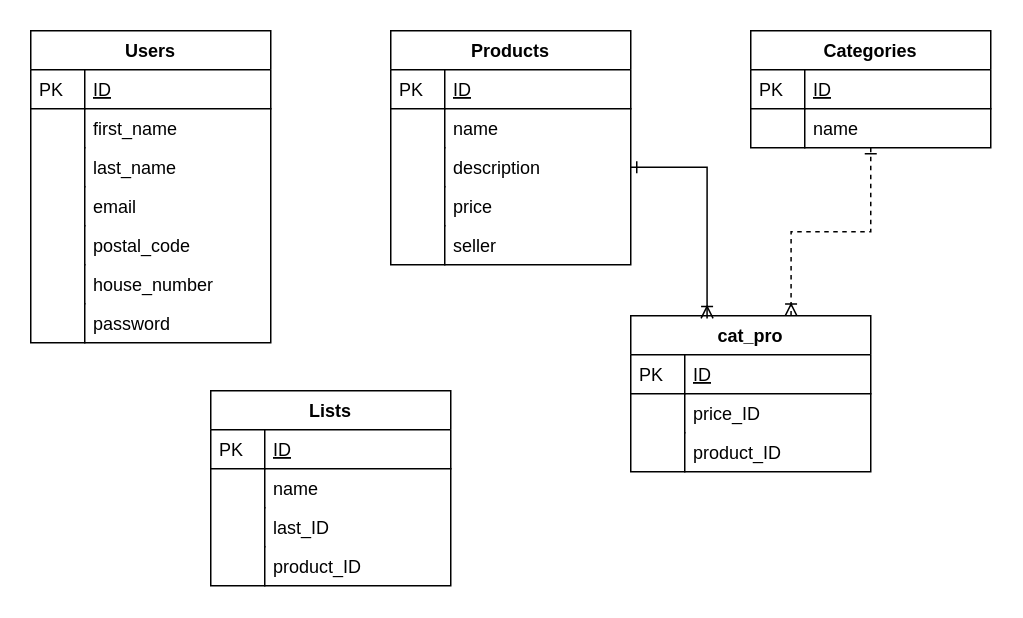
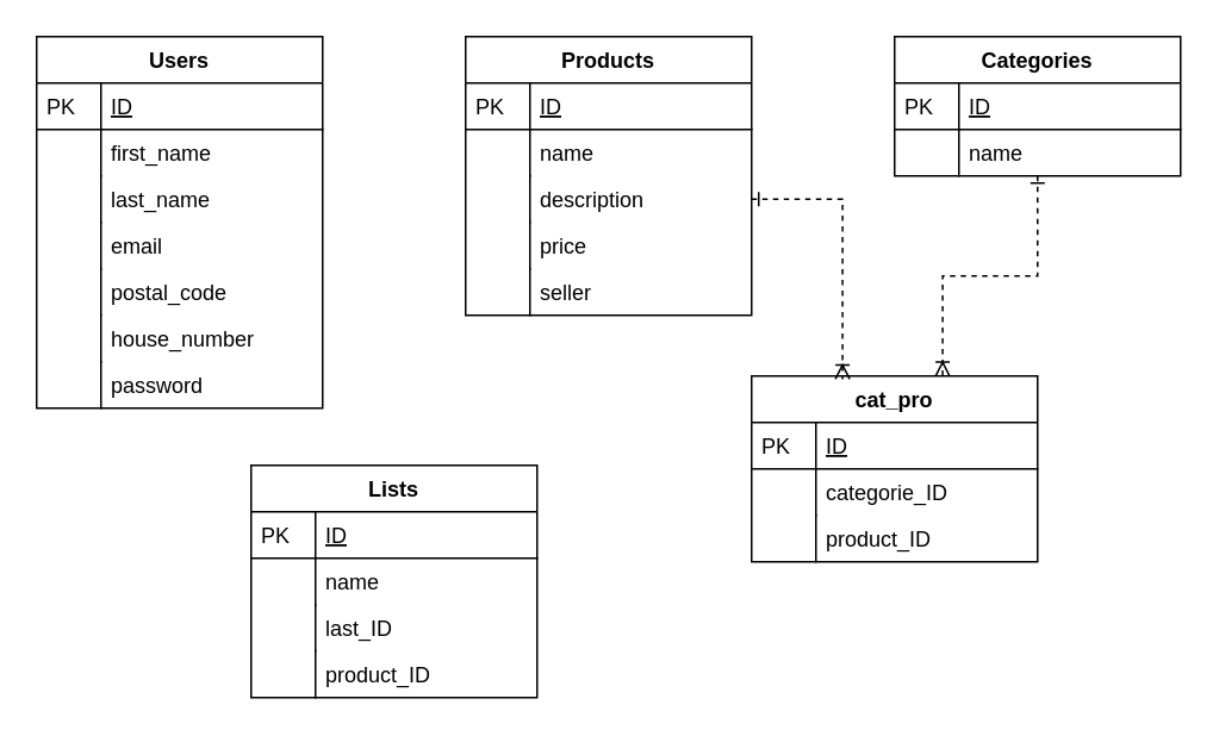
  <mxCell id="0" />
  <mxCell id="1" parent="0" />
  <mxCell id="2" value="Users" style="swimlane;fontStyle=1;childLayout=stackLayout;horizontal=1;startSize=26;horizontalStack=0;resizeParent=1;resizeLast=0;collapsible=1;marginBottom=0;rounded=0;shadow=0;strokeWidth=1;" parent="1" vertex="1"><mxGeometry x="20" y="20" width="160" height="208" as="geometry"><mxRectangle x="20" y="80" width="160" height="26" as="alternateBounds" /></mxGeometry></mxCell>
  <mxCell id="3" value="ID" style="shape=partialRectangle;top=0;left=0;right=0;bottom=1;align=left;verticalAlign=top;fillColor=none;spacingLeft=40;spacingRight=4;overflow=hidden;rotatable=0;points=[[0,0.5],[1,0.5]];portConstraint=eastwest;dropTarget=0;rounded=0;shadow=0;strokeWidth=1;fontStyle=4" parent="2" vertex="1"><mxGeometry y="26" width="160" height="26" as="geometry" /></mxCell>
  <mxCell id="4" value="PK" style="shape=partialRectangle;top=0;left=0;bottom=0;fillColor=none;align=left;verticalAlign=top;spacingLeft=4;spacingRight=4;overflow=hidden;rotatable=0;points=[];portConstraint=eastwest;part=1;" parent="3" vertex="1" connectable="0"><mxGeometry width="36" height="26" as="geometry" /></mxCell>
  <mxCell id="5" value="first_name" style="shape=partialRectangle;top=0;left=0;right=0;bottom=0;align=left;verticalAlign=top;fillColor=none;spacingLeft=40;spacingRight=4;overflow=hidden;rotatable=0;points=[[0,0.5],[1,0.5]];portConstraint=eastwest;dropTarget=0;rounded=0;shadow=0;strokeWidth=1;" parent="2" vertex="1"><mxGeometry y="52" width="160" height="26" as="geometry" /></mxCell>
  <mxCell id="6" value="" style="shape=partialRectangle;top=0;left=0;bottom=0;fillColor=none;align=left;verticalAlign=top;spacingLeft=4;spacingRight=4;overflow=hidden;rotatable=0;points=[];portConstraint=eastwest;part=1;" parent="5" vertex="1" connectable="0"><mxGeometry width="36" height="26" as="geometry" /></mxCell>
  <mxCell id="7" value="last_name" style="shape=partialRectangle;top=0;left=0;right=0;bottom=0;align=left;verticalAlign=top;fillColor=none;spacingLeft=40;spacingRight=4;overflow=hidden;rotatable=0;points=[[0,0.5],[1,0.5]];portConstraint=eastwest;dropTarget=0;rounded=0;shadow=0;strokeWidth=1;" parent="2" vertex="1"><mxGeometry y="78" width="160" height="26" as="geometry" /></mxCell>
  <mxCell id="8" value="" style="shape=partialRectangle;top=0;left=0;bottom=0;fillColor=none;align=left;verticalAlign=top;spacingLeft=4;spacingRight=4;overflow=hidden;rotatable=0;points=[];portConstraint=eastwest;part=1;" parent="7" vertex="1" connectable="0"><mxGeometry width="36" height="26" as="geometry" /></mxCell>
  <mxCell id="9" value="email" style="shape=partialRectangle;top=0;left=0;right=0;bottom=0;align=left;verticalAlign=top;fillColor=none;spacingLeft=40;spacingRight=4;overflow=hidden;rotatable=0;points=[[0,0.5],[1,0.5]];portConstraint=eastwest;dropTarget=0;rounded=0;shadow=0;strokeWidth=1;" parent="2" vertex="1"><mxGeometry y="104" width="160" height="26" as="geometry" /></mxCell>
  <mxCell id="10" value="" style="shape=partialRectangle;top=0;left=0;bottom=0;fillColor=none;align=left;verticalAlign=top;spacingLeft=4;spacingRight=4;overflow=hidden;rotatable=0;points=[];portConstraint=eastwest;part=1;" parent="9" vertex="1" connectable="0"><mxGeometry width="36" height="26" as="geometry" /></mxCell>
  <mxCell id="11" value="postal_code" style="shape=partialRectangle;top=0;left=0;right=0;bottom=0;align=left;verticalAlign=top;fillColor=none;spacingLeft=40;spacingRight=4;overflow=hidden;rotatable=0;points=[[0,0.5],[1,0.5]];portConstraint=eastwest;dropTarget=0;rounded=0;shadow=0;strokeWidth=1;" parent="2" vertex="1"><mxGeometry y="130" width="160" height="26" as="geometry" /></mxCell>
  <mxCell id="12" value="" style="shape=partialRectangle;top=0;left=0;bottom=0;fillColor=none;align=left;verticalAlign=top;spacingLeft=4;spacingRight=4;overflow=hidden;rotatable=0;points=[];portConstraint=eastwest;part=1;" parent="11" vertex="1" connectable="0"><mxGeometry width="36" height="26" as="geometry" /></mxCell>
  <mxCell id="13" value="house_number" style="shape=partialRectangle;top=0;left=0;right=0;bottom=0;align=left;verticalAlign=top;fillColor=none;spacingLeft=40;spacingRight=4;overflow=hidden;rotatable=0;points=[[0,0.5],[1,0.5]];portConstraint=eastwest;dropTarget=0;rounded=0;shadow=0;strokeWidth=1;" parent="2" vertex="1"><mxGeometry y="156" width="160" height="26" as="geometry" /></mxCell>
  <mxCell id="14" value="" style="shape=partialRectangle;top=0;left=0;bottom=0;fillColor=none;align=left;verticalAlign=top;spacingLeft=4;spacingRight=4;overflow=hidden;rotatable=0;points=[];portConstraint=eastwest;part=1;" parent="13" vertex="1" connectable="0"><mxGeometry width="36" height="26" as="geometry" /></mxCell>
  <mxCell id="15" value="password" style="shape=partialRectangle;top=0;left=0;right=0;bottom=0;align=left;verticalAlign=top;fillColor=none;spacingLeft=40;spacingRight=4;overflow=hidden;rotatable=0;points=[[0,0.5],[1,0.5]];portConstraint=eastwest;dropTarget=0;rounded=0;shadow=0;strokeWidth=1;" parent="2" vertex="1"><mxGeometry y="182" width="160" height="26" as="geometry" /></mxCell>
  <mxCell id="16" value="" style="shape=partialRectangle;top=0;left=0;bottom=0;fillColor=none;align=left;verticalAlign=top;spacingLeft=4;spacingRight=4;overflow=hidden;rotatable=0;points=[];portConstraint=eastwest;part=1;" parent="15" vertex="1" connectable="0"><mxGeometry width="36" height="26" as="geometry" /></mxCell>
  <mxCell id="17" value="Products" style="swimlane;fontStyle=1;childLayout=stackLayout;horizontal=1;startSize=26;horizontalStack=0;resizeParent=1;resizeLast=0;collapsible=1;marginBottom=0;rounded=0;shadow=0;strokeWidth=1;" parent="1" vertex="1"><mxGeometry x="260" y="20" width="160" height="156" as="geometry"><mxRectangle x="20" y="80" width="160" height="26" as="alternateBounds" /></mxGeometry></mxCell>
  <mxCell id="18" value="ID" style="shape=partialRectangle;top=0;left=0;right=0;bottom=1;align=left;verticalAlign=top;fillColor=none;spacingLeft=40;spacingRight=4;overflow=hidden;rotatable=0;points=[[0,0.5],[1,0.5]];portConstraint=eastwest;dropTarget=0;rounded=0;shadow=0;strokeWidth=1;fontStyle=4" parent="17" vertex="1"><mxGeometry y="26" width="160" height="26" as="geometry" /></mxCell>
  <mxCell id="19" value="PK" style="shape=partialRectangle;top=0;left=0;bottom=0;fillColor=none;align=left;verticalAlign=top;spacingLeft=4;spacingRight=4;overflow=hidden;rotatable=0;points=[];portConstraint=eastwest;part=1;" parent="18" vertex="1" connectable="0"><mxGeometry width="36" height="26" as="geometry" /></mxCell>
  <mxCell id="20" value="name" style="shape=partialRectangle;top=0;left=0;right=0;bottom=0;align=left;verticalAlign=top;fillColor=none;spacingLeft=40;spacingRight=4;overflow=hidden;rotatable=0;points=[[0,0.5],[1,0.5]];portConstraint=eastwest;dropTarget=0;rounded=0;shadow=0;strokeWidth=1;" parent="17" vertex="1"><mxGeometry y="52" width="160" height="26" as="geometry" /></mxCell>
  <mxCell id="21" value="" style="shape=partialRectangle;top=0;left=0;bottom=0;fillColor=none;align=left;verticalAlign=top;spacingLeft=4;spacingRight=4;overflow=hidden;rotatable=0;points=[];portConstraint=eastwest;part=1;" parent="20" vertex="1" connectable="0"><mxGeometry width="36" height="26" as="geometry" /></mxCell>
  <mxCell id="22" value="description" style="shape=partialRectangle;top=0;left=0;right=0;bottom=0;align=left;verticalAlign=top;fillColor=none;spacingLeft=40;spacingRight=4;overflow=hidden;rotatable=0;points=[[0,0.5],[1,0.5]];portConstraint=eastwest;dropTarget=0;rounded=0;shadow=0;strokeWidth=1;" parent="17" vertex="1"><mxGeometry y="78" width="160" height="26" as="geometry" /></mxCell>
  <mxCell id="23" value="" style="shape=partialRectangle;top=0;left=0;bottom=0;fillColor=none;align=left;verticalAlign=top;spacingLeft=4;spacingRight=4;overflow=hidden;rotatable=0;points=[];portConstraint=eastwest;part=1;" parent="22" vertex="1" connectable="0"><mxGeometry width="36" height="26" as="geometry" /></mxCell>
  <mxCell id="24" value="price" style="shape=partialRectangle;top=0;left=0;right=0;bottom=0;align=left;verticalAlign=top;fillColor=none;spacingLeft=40;spacingRight=4;overflow=hidden;rotatable=0;points=[[0,0.5],[1,0.5]];portConstraint=eastwest;dropTarget=0;rounded=0;shadow=0;strokeWidth=1;" parent="17" vertex="1"><mxGeometry y="104" width="160" height="26" as="geometry" /></mxCell>
  <mxCell id="25" value="" style="shape=partialRectangle;top=0;left=0;bottom=0;fillColor=none;align=left;verticalAlign=top;spacingLeft=4;spacingRight=4;overflow=hidden;rotatable=0;points=[];portConstraint=eastwest;part=1;" parent="24" vertex="1" connectable="0"><mxGeometry width="36" height="26" as="geometry" /></mxCell>
  <mxCell id="26" value="seller" style="shape=partialRectangle;top=0;left=0;right=0;bottom=0;align=left;verticalAlign=top;fillColor=none;spacingLeft=40;spacingRight=4;overflow=hidden;rotatable=0;points=[[0,0.5],[1,0.5]];portConstraint=eastwest;dropTarget=0;rounded=0;shadow=0;strokeWidth=1;" parent="17" vertex="1"><mxGeometry y="130" width="160" height="26" as="geometry" /></mxCell>
  <mxCell id="27" value="" style="shape=partialRectangle;top=0;left=0;bottom=0;fillColor=none;align=left;verticalAlign=top;spacingLeft=4;spacingRight=4;overflow=hidden;rotatable=0;points=[];portConstraint=eastwest;part=1;" parent="26" vertex="1" connectable="0"><mxGeometry width="36" height="26" as="geometry" /></mxCell>
  <mxCell id="28" style="edgeStyle=orthogonalEdgeStyle;rounded=0;orthogonalLoop=1;jettySize=auto;html=1;entryX=0.668;entryY=0.002;entryDx=0;entryDy=0;entryPerimeter=0;startArrow=ERone;startFill=0;endArrow=ERoneToMany;endFill=0;dashed=1;" parent="1" source="29" target="34" edge="1"><mxGeometry relative="1" as="geometry" /></mxCell>
  <mxCell id="29" value="Categories" style="swimlane;fontStyle=1;childLayout=stackLayout;horizontal=1;startSize=26;horizontalStack=0;resizeParent=1;resizeLast=0;collapsible=1;marginBottom=0;rounded=0;shadow=0;strokeWidth=1;" parent="1" vertex="1"><mxGeometry x="500" y="20" width="160" height="78" as="geometry"><mxRectangle x="20" y="80" width="160" height="26" as="alternateBounds" /></mxGeometry></mxCell>
  <mxCell id="30" value="ID" style="shape=partialRectangle;top=0;left=0;right=0;bottom=1;align=left;verticalAlign=top;fillColor=none;spacingLeft=40;spacingRight=4;overflow=hidden;rotatable=0;points=[[0,0.5],[1,0.5]];portConstraint=eastwest;dropTarget=0;rounded=0;shadow=0;strokeWidth=1;fontStyle=4" parent="29" vertex="1"><mxGeometry y="26" width="160" height="26" as="geometry" /></mxCell>
  <mxCell id="31" value="PK" style="shape=partialRectangle;top=0;left=0;bottom=0;fillColor=none;align=left;verticalAlign=top;spacingLeft=4;spacingRight=4;overflow=hidden;rotatable=0;points=[];portConstraint=eastwest;part=1;" parent="30" vertex="1" connectable="0"><mxGeometry width="36" height="26" as="geometry" /></mxCell>
  <mxCell id="32" value="name" style="shape=partialRectangle;top=0;left=0;right=0;bottom=0;align=left;verticalAlign=top;fillColor=none;spacingLeft=40;spacingRight=4;overflow=hidden;rotatable=0;points=[[0,0.5],[1,0.5]];portConstraint=eastwest;dropTarget=0;rounded=0;shadow=0;strokeWidth=1;" parent="29" vertex="1"><mxGeometry y="52" width="160" height="26" as="geometry" /></mxCell>
  <mxCell id="33" value="" style="shape=partialRectangle;top=0;left=0;bottom=0;fillColor=none;align=left;verticalAlign=top;spacingLeft=4;spacingRight=4;overflow=hidden;rotatable=0;points=[];portConstraint=eastwest;part=1;" parent="32" vertex="1" connectable="0"><mxGeometry width="36" height="26" as="geometry" /></mxCell>
  <mxCell id="34" value="cat_pro" style="swimlane;fontStyle=1;childLayout=stackLayout;horizontal=1;startSize=26;horizontalStack=0;resizeParent=1;resizeLast=0;collapsible=1;marginBottom=0;rounded=0;shadow=0;strokeWidth=1;" parent="1" vertex="1"><mxGeometry x="420" y="210" width="160" height="104" as="geometry"><mxRectangle x="20" y="80" width="160" height="26" as="alternateBounds" /></mxGeometry></mxCell>
  <mxCell id="35" value="ID" style="shape=partialRectangle;top=0;left=0;right=0;bottom=1;align=left;verticalAlign=top;fillColor=none;spacingLeft=40;spacingRight=4;overflow=hidden;rotatable=0;points=[[0,0.5],[1,0.5]];portConstraint=eastwest;dropTarget=0;rounded=0;shadow=0;strokeWidth=1;fontStyle=4" parent="34" vertex="1"><mxGeometry y="26" width="160" height="26" as="geometry" /></mxCell>
  <mxCell id="36" value="PK" style="shape=partialRectangle;top=0;left=0;bottom=0;fillColor=none;align=left;verticalAlign=top;spacingLeft=4;spacingRight=4;overflow=hidden;rotatable=0;points=[];portConstraint=eastwest;part=1;" parent="35" vertex="1" connectable="0"><mxGeometry width="36" height="26" as="geometry" /></mxCell>
- <mxCell id="37" value="price_ID" style="shape=partialRectangle;top=0;left=0;right=0;bottom=0;align=left;verticalAlign=top;fillColor=none;spacingLeft=40;spacingRight=4;overflow=hidden;rotatable=0;points=[[0,0.5],[1,0.5]];portConstraint=eastwest;dropTarget=0;rounded=0;shadow=0;strokeWidth=1;" parent="34" vertex="1"><mxGeometry y="52" width="160" height="26" as="geometry" /></mxCell>
+ <mxCell id="37" value="categorie_ID" style="shape=partialRectangle;top=0;left=0;right=0;bottom=0;align=left;verticalAlign=top;fillColor=none;spacingLeft=40;spacingRight=4;overflow=hidden;rotatable=0;points=[[0,0.5],[1,0.5]];portConstraint=eastwest;dropTarget=0;rounded=0;shadow=0;strokeWidth=1;" parent="34" vertex="1"><mxGeometry y="52" width="160" height="26" as="geometry" /></mxCell>
  <mxCell id="38" value="" style="shape=partialRectangle;top=0;left=0;bottom=0;fillColor=none;align=left;verticalAlign=top;spacingLeft=4;spacingRight=4;overflow=hidden;rotatable=0;points=[];portConstraint=eastwest;part=1;" parent="37" vertex="1" connectable="0"><mxGeometry width="36" height="26" as="geometry" /></mxCell>
  <mxCell id="39" value="product_ID" style="shape=partialRectangle;top=0;left=0;right=0;bottom=0;align=left;verticalAlign=top;fillColor=none;spacingLeft=40;spacingRight=4;overflow=hidden;rotatable=0;points=[[0,0.5],[1,0.5]];portConstraint=eastwest;dropTarget=0;rounded=0;shadow=0;strokeWidth=1;" parent="34" vertex="1"><mxGeometry y="78" width="160" height="26" as="geometry" /></mxCell>
  <mxCell id="40" value="" style="shape=partialRectangle;top=0;left=0;bottom=0;fillColor=none;align=left;verticalAlign=top;spacingLeft=4;spacingRight=4;overflow=hidden;rotatable=0;points=[];portConstraint=eastwest;part=1;" parent="39" vertex="1" connectable="0"><mxGeometry width="36" height="26" as="geometry" /></mxCell>
- <mxCell id="41" style="edgeStyle=orthogonalEdgeStyle;rounded=0;orthogonalLoop=1;jettySize=auto;html=1;exitX=1;exitY=0.5;exitDx=0;exitDy=0;entryX=0.318;entryY=0.017;entryDx=0;entryDy=0;entryPerimeter=0;startArrow=ERone;startFill=0;endArrow=ERoneToMany;endFill=0;" parent="1" source="22" target="34" edge="1"><mxGeometry relative="1" as="geometry" /></mxCell>
+ <mxCell id="41" style="edgeStyle=orthogonalEdgeStyle;rounded=0;orthogonalLoop=1;jettySize=auto;html=1;exitX=1;exitY=0.5;exitDx=0;exitDy=0;entryX=0.318;entryY=0.017;entryDx=0;entryDy=0;entryPerimeter=0;startArrow=ERone;startFill=0;endArrow=ERoneToMany;endFill=0;dashed=1;" parent="1" source="22" target="34" edge="1"><mxGeometry relative="1" as="geometry" /></mxCell>
  <mxCell id="42" value="Lists" style="swimlane;fontStyle=1;childLayout=stackLayout;horizontal=1;startSize=26;horizontalStack=0;resizeParent=1;resizeLast=0;collapsible=1;marginBottom=0;rounded=0;shadow=0;strokeWidth=1;" parent="1" vertex="1"><mxGeometry x="140" y="260" width="160" height="130" as="geometry"><mxRectangle x="20" y="80" width="160" height="26" as="alternateBounds" /></mxGeometry></mxCell>
  <mxCell id="43" value="ID" style="shape=partialRectangle;top=0;left=0;right=0;bottom=1;align=left;verticalAlign=top;fillColor=none;spacingLeft=40;spacingRight=4;overflow=hidden;rotatable=0;points=[[0,0.5],[1,0.5]];portConstraint=eastwest;dropTarget=0;rounded=0;shadow=0;strokeWidth=1;fontStyle=4" parent="42" vertex="1"><mxGeometry y="26" width="160" height="26" as="geometry" /></mxCell>
  <mxCell id="44" value="PK" style="shape=partialRectangle;top=0;left=0;bottom=0;fillColor=none;align=left;verticalAlign=top;spacingLeft=4;spacingRight=4;overflow=hidden;rotatable=0;points=[];portConstraint=eastwest;part=1;" parent="43" vertex="1" connectable="0"><mxGeometry width="36" height="26" as="geometry" /></mxCell>
  <mxCell id="45" value="name" style="shape=partialRectangle;top=0;left=0;right=0;bottom=0;align=left;verticalAlign=top;fillColor=none;spacingLeft=40;spacingRight=4;overflow=hidden;rotatable=0;points=[[0,0.5],[1,0.5]];portConstraint=eastwest;dropTarget=0;rounded=0;shadow=0;strokeWidth=1;" parent="42" vertex="1"><mxGeometry y="52" width="160" height="26" as="geometry" /></mxCell>
  <mxCell id="46" value="" style="shape=partialRectangle;top=0;left=0;bottom=0;fillColor=none;align=left;verticalAlign=top;spacingLeft=4;spacingRight=4;overflow=hidden;rotatable=0;points=[];portConstraint=eastwest;part=1;" parent="45" vertex="1" connectable="0"><mxGeometry width="36" height="26" as="geometry" /></mxCell>
  <mxCell id="47" value="last_ID" style="shape=partialRectangle;top=0;left=0;right=0;bottom=0;align=left;verticalAlign=top;fillColor=none;spacingLeft=40;spacingRight=4;overflow=hidden;rotatable=0;points=[[0,0.5],[1,0.5]];portConstraint=eastwest;dropTarget=0;rounded=0;shadow=0;strokeWidth=1;" parent="42" vertex="1"><mxGeometry y="78" width="160" height="26" as="geometry" /></mxCell>
  <mxCell id="48" value="" style="shape=partialRectangle;top=0;left=0;bottom=0;fillColor=none;align=left;verticalAlign=top;spacingLeft=4;spacingRight=4;overflow=hidden;rotatable=0;points=[];portConstraint=eastwest;part=1;" parent="47" vertex="1" connectable="0"><mxGeometry width="36" height="26" as="geometry" /></mxCell>
  <mxCell id="49" value="product_ID" style="shape=partialRectangle;top=0;left=0;right=0;bottom=0;align=left;verticalAlign=top;fillColor=none;spacingLeft=40;spacingRight=4;overflow=hidden;rotatable=0;points=[[0,0.5],[1,0.5]];portConstraint=eastwest;dropTarget=0;rounded=0;shadow=0;strokeWidth=1;" parent="42" vertex="1"><mxGeometry y="104" width="160" height="26" as="geometry" /></mxCell>
  <mxCell id="50" value="" style="shape=partialRectangle;top=0;left=0;bottom=0;fillColor=none;align=left;verticalAlign=top;spacingLeft=4;spacingRight=4;overflow=hidden;rotatable=0;points=[];portConstraint=eastwest;part=1;" parent="49" vertex="1" connectable="0"><mxGeometry width="36" height="26" as="geometry" /></mxCell>
